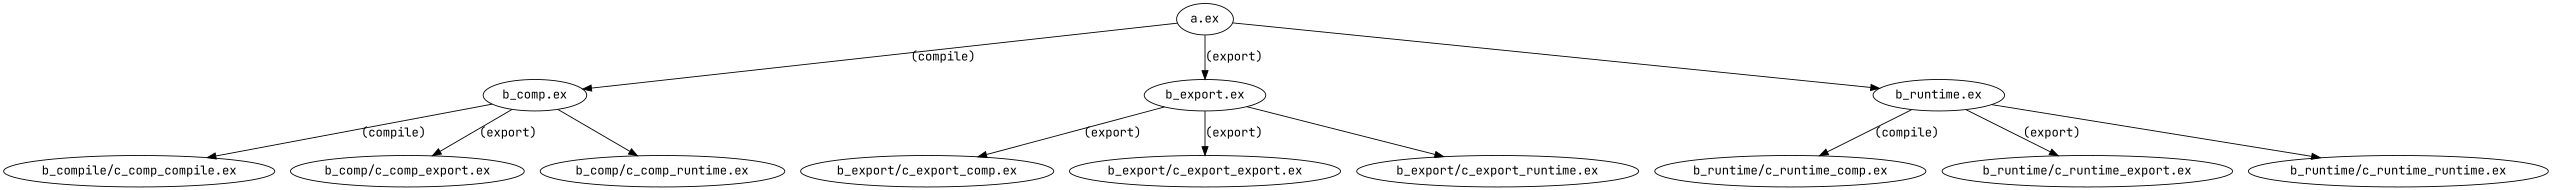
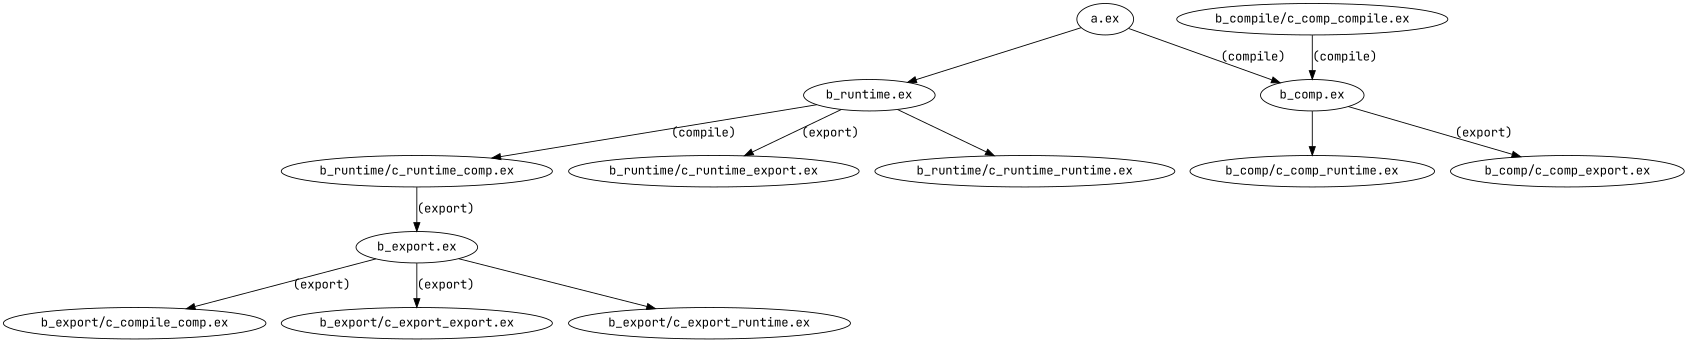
  digraph {
    fontname="JetBrains Mono"
    node [fontname="JetBrains Mono"]
    edge [fontname="JetBrains Mono"]
    "a.ex"
    "b_comp.ex"
    "b_export.ex"
    "b_runtime.ex"
    n5 [label="b_compile/c_comp_compile.ex"]
    "b_comp/c_comp_export.ex"
    "b_comp/c_comp_runtime.ex"
-   "b_export/c_export_comp.ex"
+   "b_export/c_export_comp.ex" [label="b_export/c_compile_comp.ex"]
    "b_export/c_export_export.ex"
    "b_export/c_export_runtime.ex"
    "b_runtime/c_runtime_comp.ex"
    "b_runtime/c_runtime_export.ex"
    "b_runtime/c_runtime_runtime.ex"
    "a.ex" -> "b_comp.ex" [label="(compile)"]
-   "a.ex" -> "b_export.ex" [label="(export)"]
+   "b_runtime/c_runtime_comp.ex" -> "b_export.ex" [label="(export)"]
    "a.ex" -> "b_runtime.ex"
-   "b_comp.ex" -> n5 [label="(compile)"]
+   n5 -> "b_comp.ex" [label="(compile)"]
    "b_comp.ex" -> "b_comp/c_comp_export.ex" [label="(export)"]
    "b_comp.ex" -> "b_comp/c_comp_runtime.ex"
    "b_export.ex" -> "b_export/c_export_comp.ex" [label="(export)"]
    "b_export.ex" -> "b_export/c_export_export.ex" [label="(export)"]
    "b_export.ex" -> "b_export/c_export_runtime.ex"
    "b_runtime.ex" -> "b_runtime/c_runtime_comp.ex" [label="(compile)"]
    "b_runtime.ex" -> "b_runtime/c_runtime_export.ex" [label="(export)"]
    "b_runtime.ex" -> "b_runtime/c_runtime_runtime.ex"
  }
